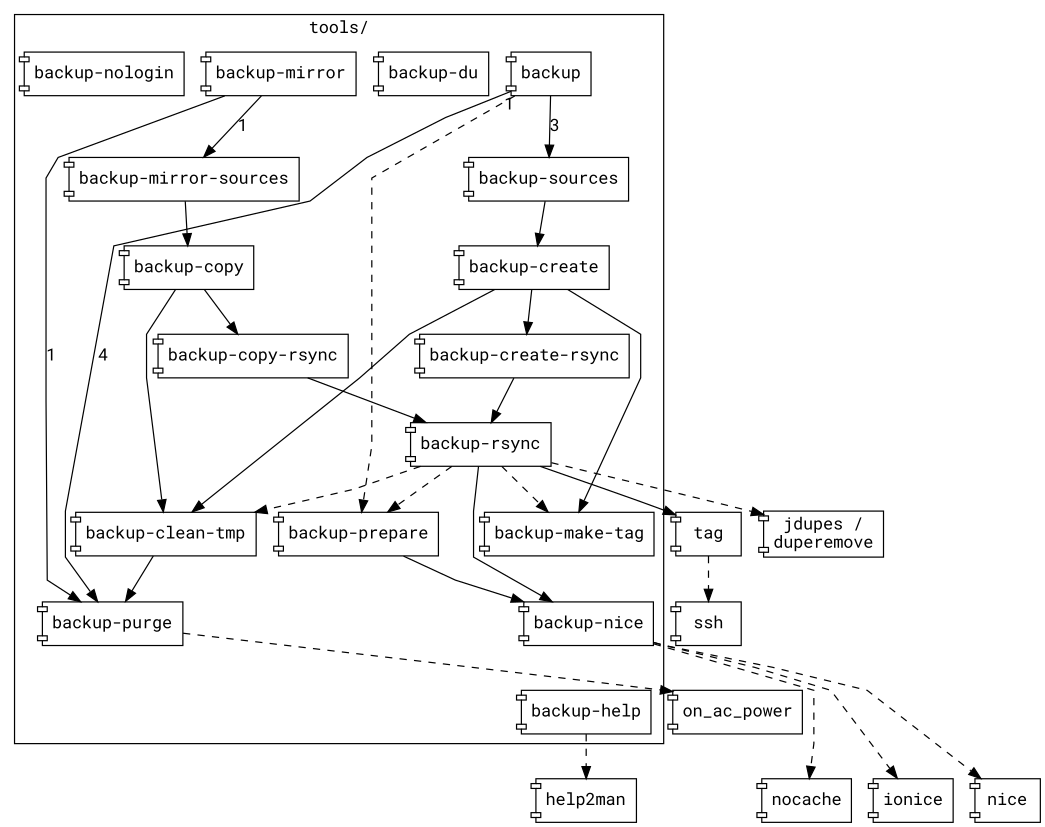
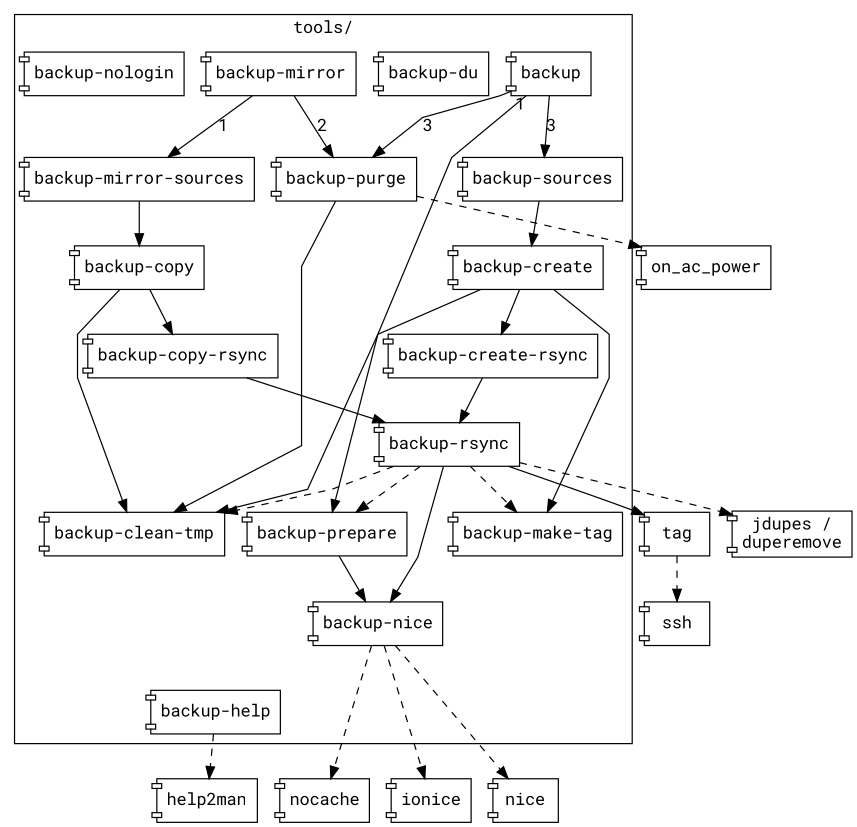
  digraph {
    fontname="Roboto Mono"
    splines=polyline
    node [fontname="Roboto Mono" shape=component]
    edge [fontname="Roboto Mono"]
    backup
    "backup-prepare"
    "backup-sources"
    "backup-purge"
    "backup-nice"
    "backup-create"
    "backup-clean-tmp"
    "backup-copy"
    "backup-copy-rsync"
    "backup-rsync"
    "backup-make-tag"
    "backup-create-rsync"
    "backup-du"
    "backup-mirror"
    "backup-mirror-sources"
    "backup-help"
    "backup-nologin"
    on_ac_power
    ionice
    nice
    nocache
    n22 [label=tag]
    "jdupes /\nduperemove"
    help2man
    ssh
    subgraph cluster_1 {
      label="tools/"
      backup
      "backup-prepare"
      "backup-sources"
      "backup-purge"
      "backup-nice"
      "backup-create"
      "backup-clean-tmp"
      "backup-copy"
      "backup-copy-rsync"
      "backup-rsync"
      "backup-make-tag"
      "backup-create-rsync"
      "backup-du"
      "backup-mirror"
      "backup-mirror-sources"
      "backup-help"
      "backup-nologin"
    }
-   backup -> "backup-prepare" [taillabel=1 style=dashed]
+   backup -> "backup-prepare" [taillabel=1]
    backup -> "backup-sources" [label=3]
-   backup -> "backup-purge" [label=4]
+   backup -> "backup-purge" [label=3]
    "backup-prepare" -> "backup-nice"
    "backup-sources" -> "backup-create"
-   "backup-clean-tmp" -> "backup-purge"
+   "backup-purge" -> "backup-clean-tmp"
    "backup-purge" -> on_ac_power [style=dashed]
    "backup-nice" -> "backup-help" [style=invis]
    "backup-nice" -> ionice [minlen=2 style=dashed]
    "backup-nice" -> nice [minlen=2 style=dashed]
    "backup-nice" -> nocache [minlen=2 style=dashed]
    "backup-create" -> "backup-clean-tmp"
    "backup-create" -> "backup-make-tag"
    "backup-create" -> "backup-create-rsync"
    "backup-copy" -> "backup-clean-tmp"
    "backup-copy" -> "backup-copy-rsync"
    "backup-copy-rsync" -> "backup-rsync"
    "backup-rsync" -> "backup-prepare" [style=dashed]
    "backup-rsync" -> "backup-nice" [minlen=2]
    "backup-rsync" -> "backup-clean-tmp" [style=dashed]
    "backup-rsync" -> "backup-make-tag" [style=dashed]
    "backup-rsync" -> n22
    "backup-rsync" -> "jdupes /\nduperemove" [style=dashed]
    "backup-create-rsync" -> "backup-rsync"
-   "backup-mirror" -> "backup-purge" [label=1]
+   "backup-mirror" -> "backup-purge" [label=2]
    "backup-mirror" -> "backup-mirror-sources" [label=1]
    "backup-mirror-sources" -> "backup-copy"
    "backup-help" -> help2man [style=dashed]
    n22 -> ssh [style=dashed]
  }
